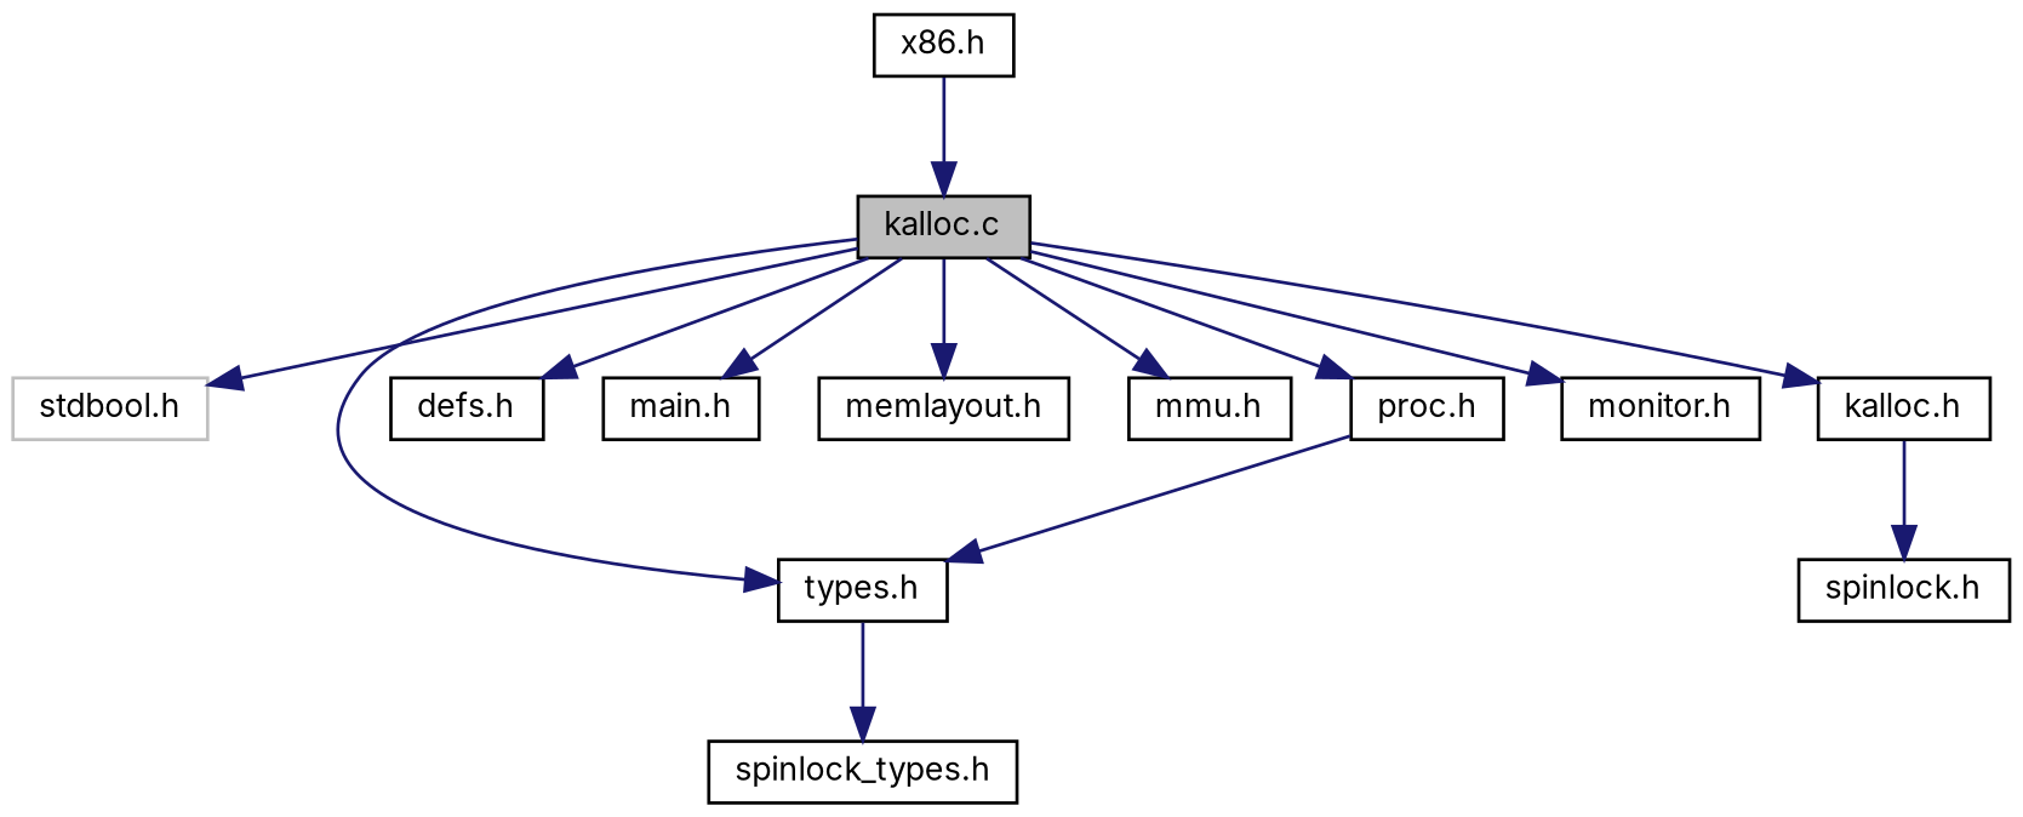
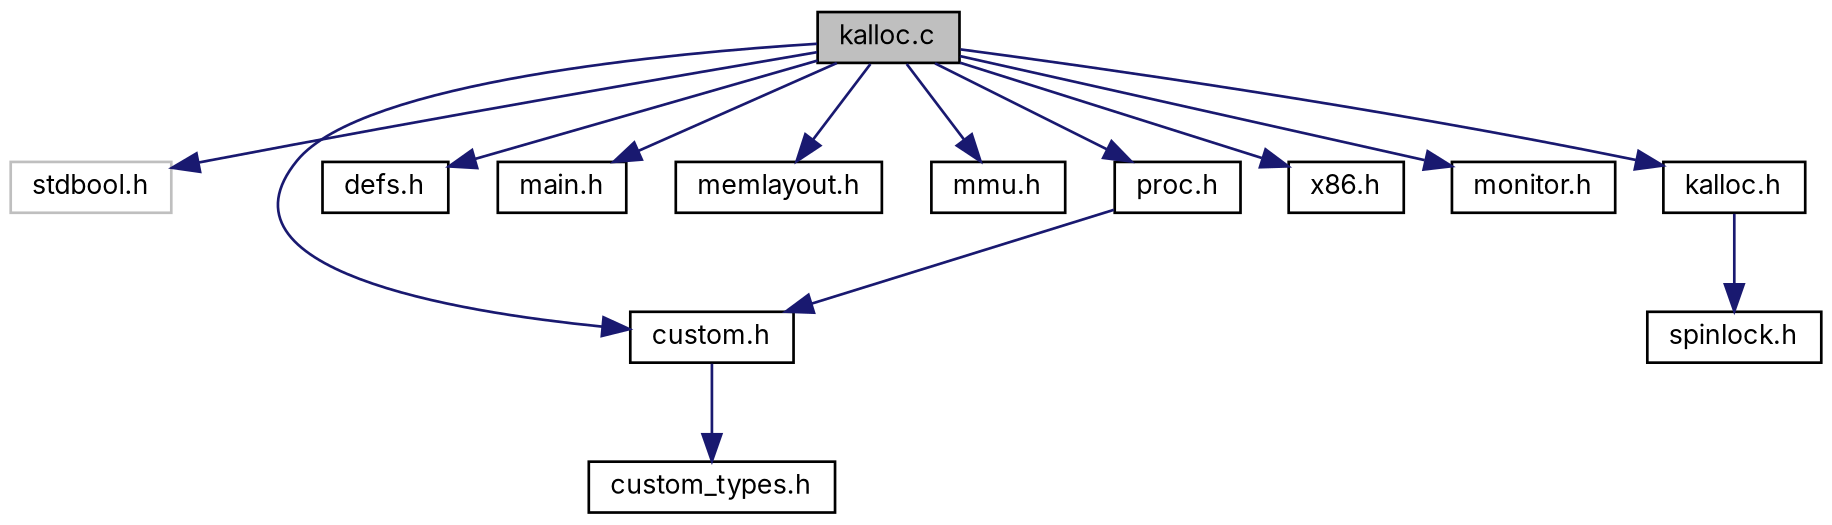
  digraph {
    fontname=Inter
    node [color=black fillcolor=white fontname=Inter fontsize=10 shape=record style=filled]
    edge [color=midnightblue fontname=Inter fontsize=10 labelfontname=Helvetica labelfontsize=10 style=solid]
    n1 [fillcolor=grey75 fontcolor=black height=0.2 label="kalloc.c" width=0.4]
    n2 [color=grey75 height=0.2 label="stdbool.h" width=0.4]
-   n3 [height=0.2 label="types.h" width=0.4]
+   n3 [height=0.2 label="custom.h" width=0.4]
    n4 [height=0.2 label="defs.h" width=0.4]
    n5 [height=0.2 label="main.h" width=0.4]
    n6 [height=0.2 label="memlayout.h" width=0.4]
    n7 [height=0.2 label="mmu.h" width=0.4]
    n8 [height=0.2 label="proc.h" width=0.4]
    n9 [height=0.2 label="x86.h" width=0.4]
    n10 [height=0.2 label="monitor.h" width=0.4]
    n11 [height=0.2 label="kalloc.h" width=0.4]
-   n12 [height=0.2 label="spinlock_types.h" width=0.4]
+   n12 [height=0.2 label="custom_types.h" width=0.4]
    n13 [height=0.2 label="spinlock.h" width=0.4]
    n1 -> n2
    n1 -> n3
    n1 -> n4
    n1 -> n5
    n1 -> n6
    n1 -> n7
    n1 -> n8
-   n9 -> n1
+   n1 -> n9
    n1 -> n10
    n1 -> n11
    n3 -> n12
    n8 -> n3
    n11 -> n13
  }
